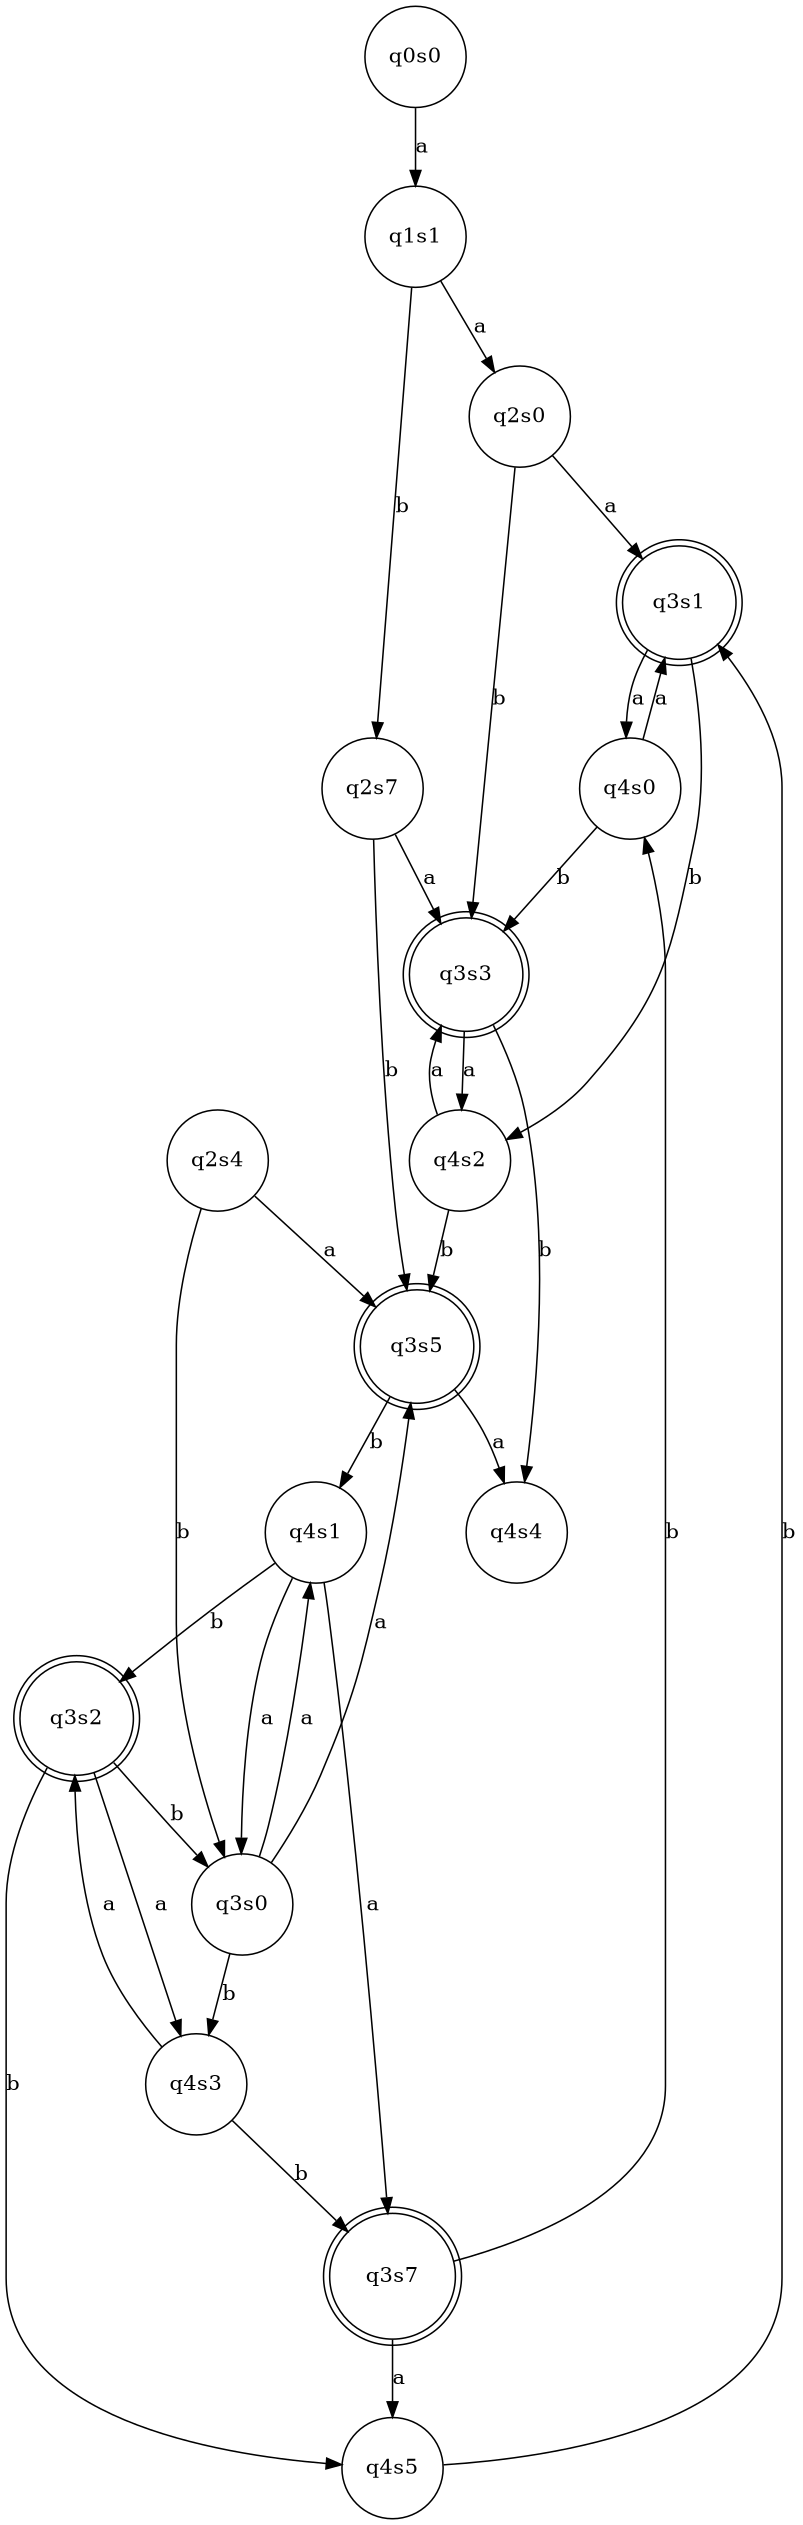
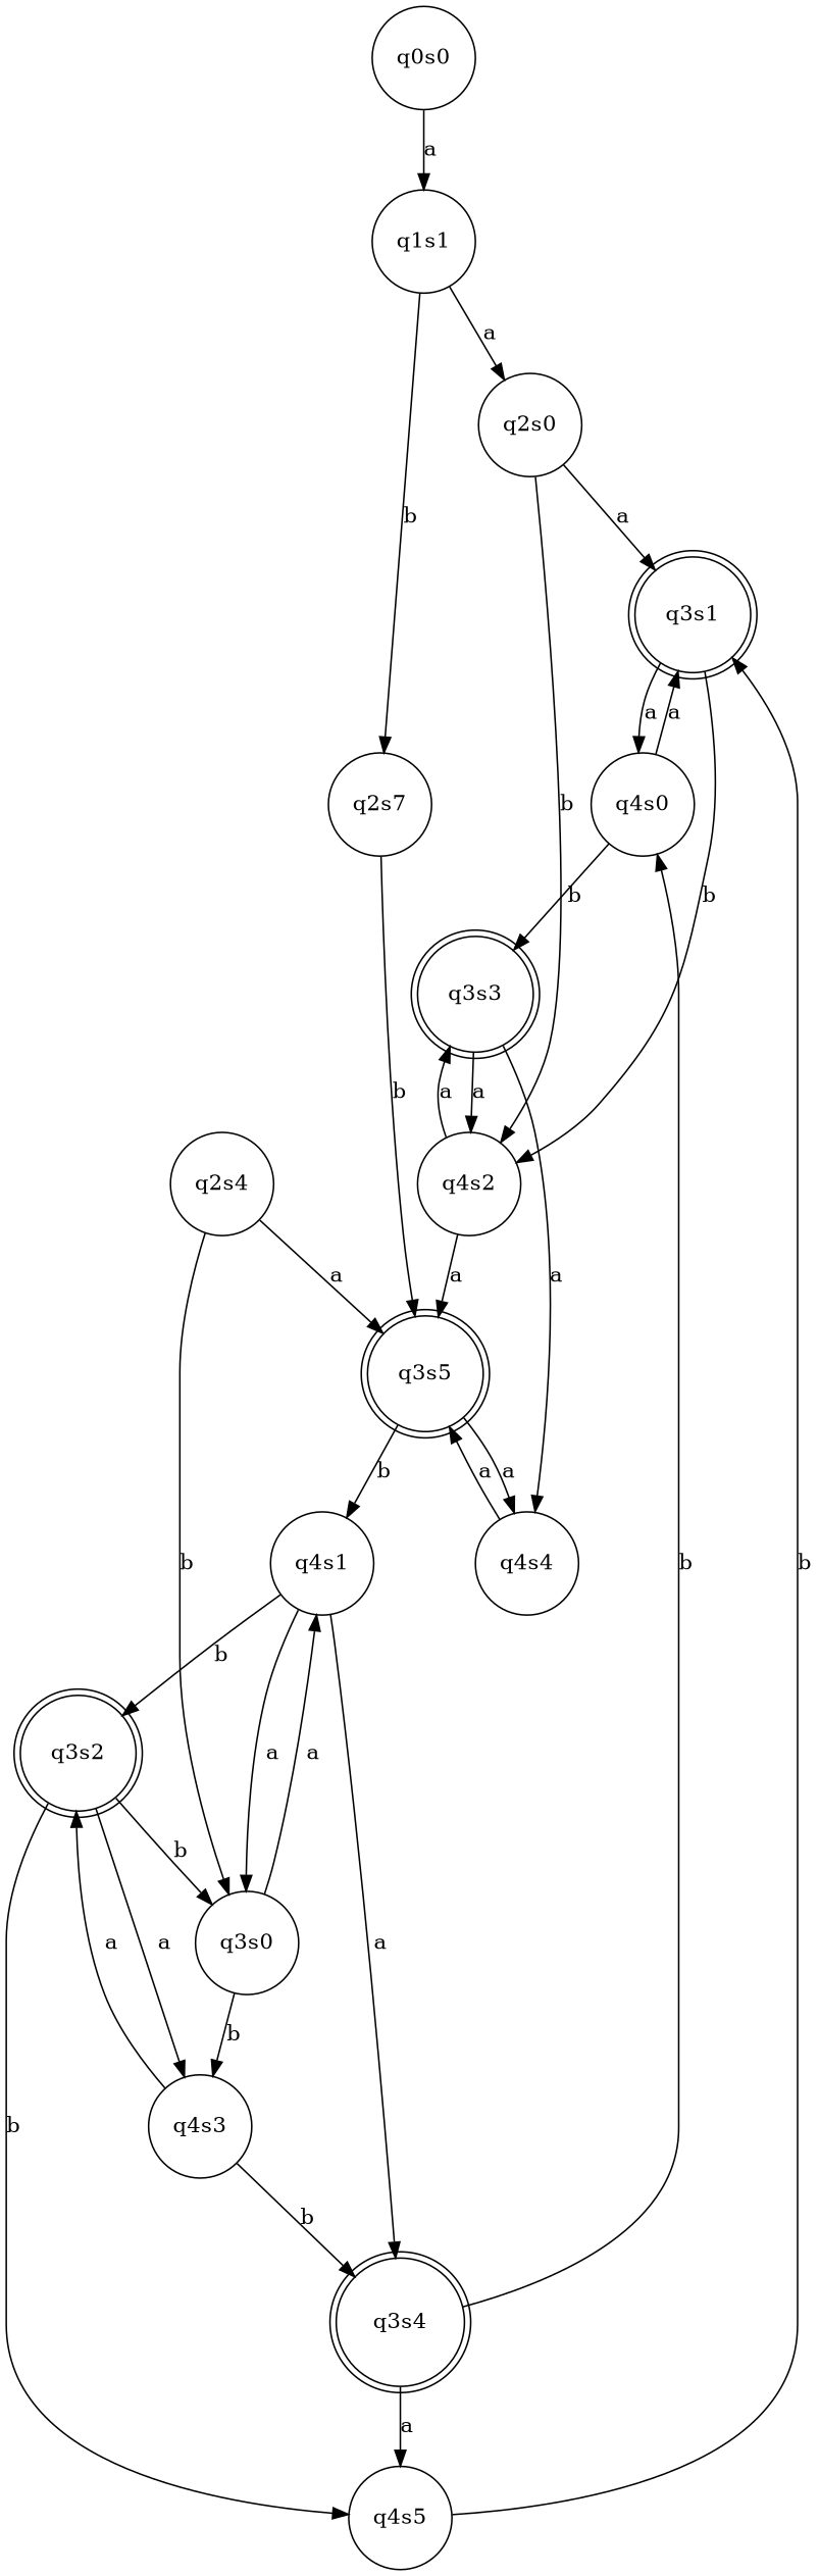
  digraph {
    rankdir=TB
    node [shape=circle]
    q3s1 [shape=doublecircle]
    q4s0
    q4s2
    q3s3 [shape=doublecircle]
    q3s5 [shape=doublecircle]
    q3s2 [shape=doublecircle]
    q4s3
    q4s5
    q3s0
-   q3s4 [shape=doublecircle label=q3s7]
+   q3s4 [shape=doublecircle]
    q4s4
    q4s1
    q0s0
    q1s1
    q2s0
    n16 [label=q2s7]
    q2s4
    q3s1 -> q4s0 [label=a]
    q3s1 -> q4s2 [label=b]
    q4s0 -> q3s1 [label=a]
    q4s0 -> q3s3 [label=b]
    q4s2 -> q3s3 [label=a]
-   q4s2 -> q3s5 [label=b]
+   q4s2 -> q3s5 [label=a]
    q3s3 -> q4s2 [label=a]
-   q3s3 -> q4s4 [label=b]
+   q3s3 -> q4s4 [label=a]
    q3s5 -> q4s4 [label=a]
    q3s5 -> q4s1 [label=b]
    q3s2 -> q4s3 [label=a]
    q3s2 -> q4s5 [label=b]
    q3s2 -> q3s0 [label=b]
    q4s3 -> q3s2 [label=a]
    q4s3 -> q3s4 [label=b]
    q4s5 -> q3s1 [label=b]
    q3s0 -> q4s3 [label=b]
    q3s0 -> q4s1 [label=a]
    q3s4 -> q4s0 [label=b]
    q3s4 -> q4s5 [label=a]
-   q3s0 -> q3s5 [label=a]
+   q4s4 -> q3s5 [label=a]
    q4s1 -> q3s2 [label=b]
    q4s1 -> q3s0 [label=a]
    q4s1 -> q3s4 [label=a]
    q0s0 -> q1s1 [label=a]
    q1s1 -> q2s0 [label=a]
    q1s1 -> n16 [label=b]
    q2s0 -> q3s1 [label=a]
-   q2s0 -> q3s3 [label=b]
-   n16 -> q3s3 [label=a]
+   q2s0 -> q4s2 [label=b]
    n16 -> q3s5 [label=b]
    q2s4 -> q3s5 [label=a]
    q2s4 -> q3s0 [label=b]
  }
